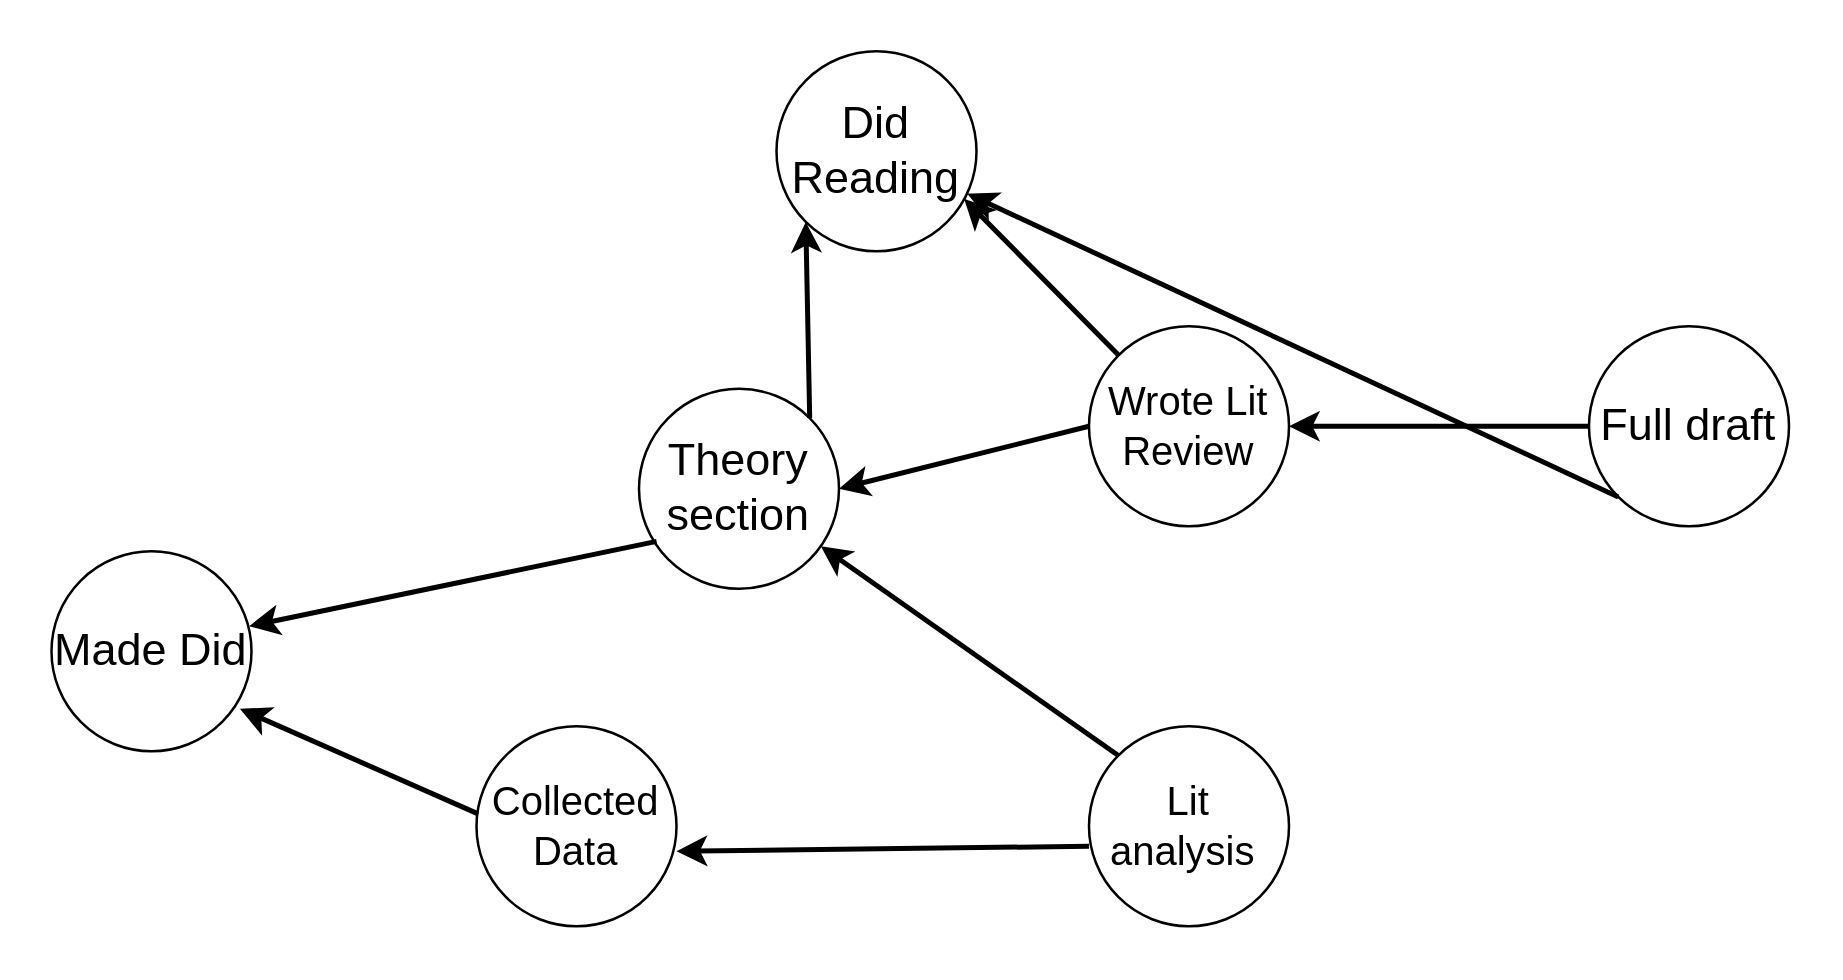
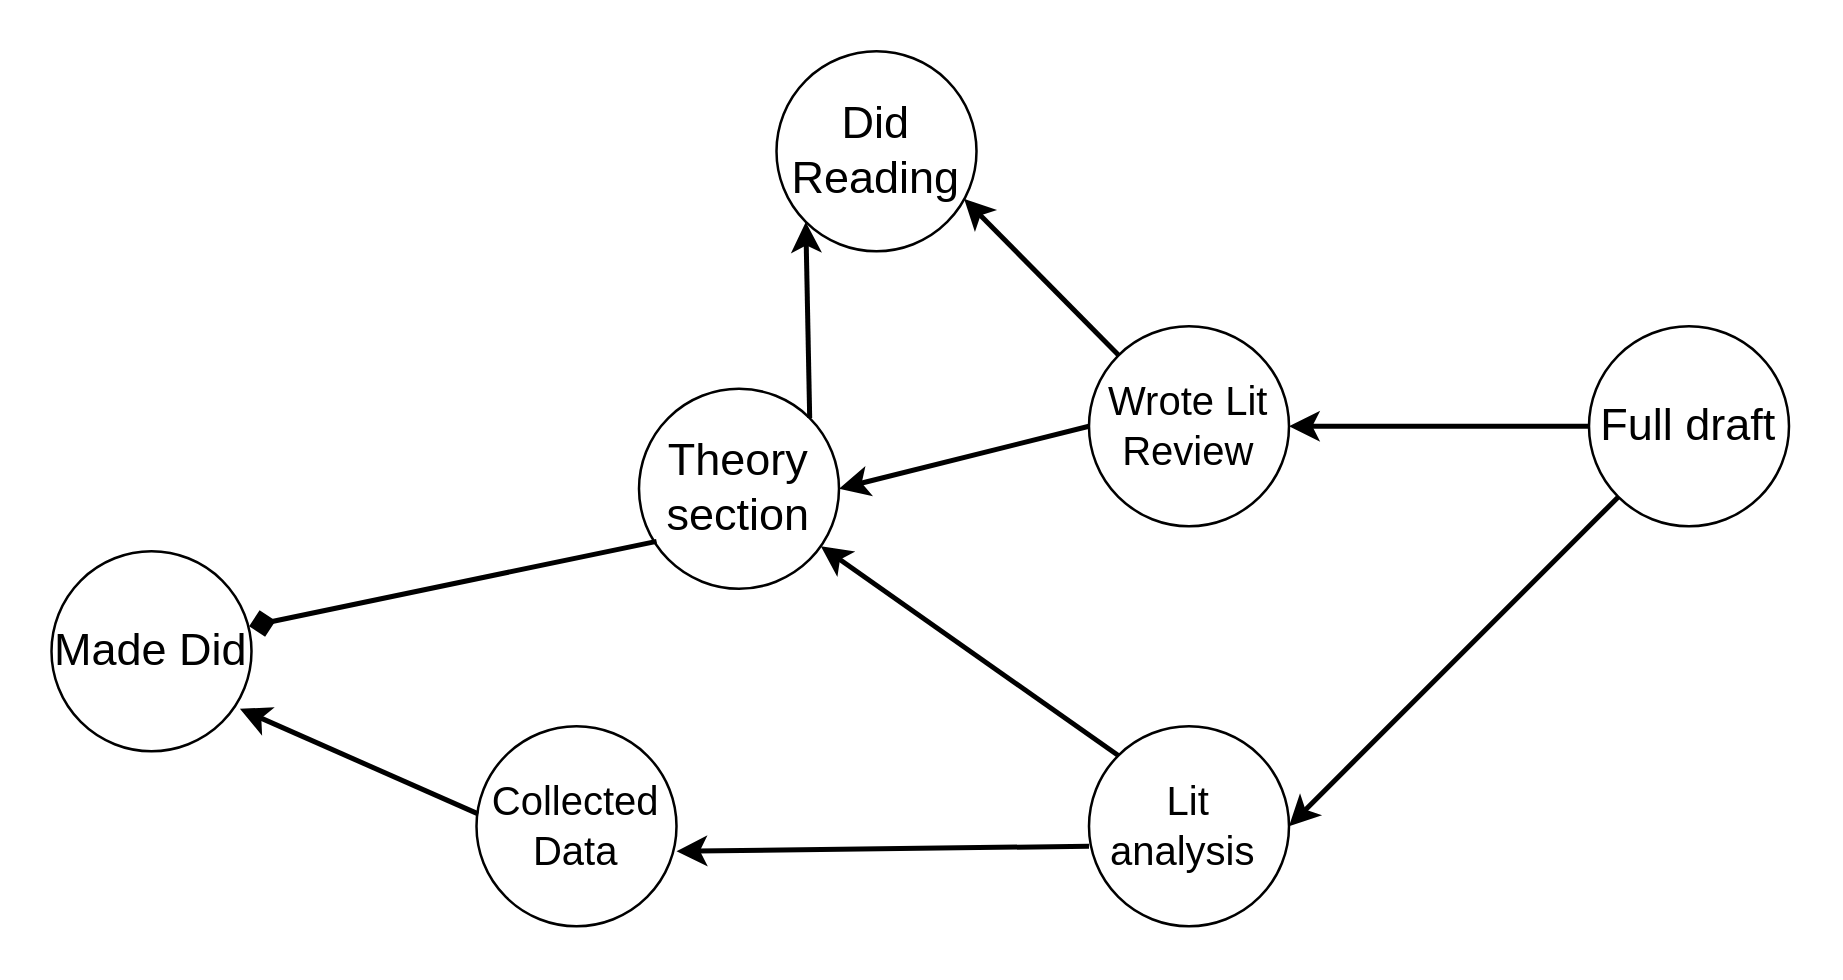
  <mxCell id="0" />
  <mxCell id="1" parent="0" />
  <mxCell id="2" value="&lt;font style=&quot;font-size: 16px;&quot;&gt;Wrote Lit Review&lt;/font&gt;" style="ellipse;whiteSpace=wrap;html=1;aspect=fixed;" parent="1" vertex="1"><mxGeometry x="435" y="130" width="80" height="80" as="geometry" /></mxCell>
  <mxCell id="3" value="&lt;font style=&quot;font-size: 16px;&quot;&gt;Lit analysis&amp;nbsp;&lt;/font&gt;" style="ellipse;whiteSpace=wrap;html=1;aspect=fixed;" parent="1" vertex="1"><mxGeometry x="435" y="290" width="80" height="80" as="geometry" /></mxCell>
  <mxCell id="4" value="&lt;font style=&quot;font-size: 18px;&quot;&gt;Full draft&lt;/font&gt;" style="ellipse;whiteSpace=wrap;html=1;aspect=fixed;" parent="1" vertex="1"><mxGeometry x="635" y="130" width="80" height="80" as="geometry" /></mxCell>
  <mxCell id="5" value="&lt;font size=&quot;4&quot;&gt;Theory section&lt;/font&gt;" style="ellipse;whiteSpace=wrap;html=1;aspect=fixed;" parent="1" vertex="1"><mxGeometry x="255" y="155" width="80" height="80" as="geometry" /></mxCell>
  <mxCell id="6" value="" style="endArrow=classic;html=1;rounded=0;fontSize=13;convertToSvg=1;strokeWidth=2;exitX=0;exitY=0.5;exitDx=0;exitDy=0;entryX=1;entryY=0.5;entryDx=0;entryDy=0;" parent="1" source="2" target="5" edge="1"><mxGeometry width="50" height="50" relative="1" as="geometry"><mxPoint x="210" y="130" as="sourcePoint" /><mxPoint x="160" y="180" as="targetPoint" /></mxGeometry></mxCell>
  <mxCell id="7" value="" style="endArrow=classic;html=1;rounded=0;fontSize=13;convertToSvg=1;strokeWidth=2;entryX=1;entryY=0.5;entryDx=0;entryDy=0;exitX=0;exitY=0.5;exitDx=0;exitDy=0;" parent="1" source="4" target="2" edge="1"><mxGeometry width="50" height="50" relative="1" as="geometry"><mxPoint x="440" y="169.5" as="sourcePoint" /><mxPoint x="390" y="170" as="targetPoint" /></mxGeometry></mxCell>
- <mxCell id="8" value="" style="endArrow=classic;html=1;rounded=0;fontSize=13;convertToSvg=1;strokeWidth=2;exitX=0.088;exitY=0.763;exitDx=0;exitDy=0;entryX=0.988;entryY=0.375;entryDx=0;entryDy=0;entryPerimeter=0;exitPerimeter=0;" parent="1" source="5" target="9" edge="1"><mxGeometry width="50" height="50" relative="1" as="geometry"><mxPoint x="255" y="160" as="sourcePoint" /><mxPoint x="80" y="230" as="targetPoint" /></mxGeometry></mxCell>
+ <mxCell id="8" value="" style="endArrow=diamond;html=1;rounded=0;fontSize=13;convertToSvg=1;strokeWidth=2;exitX=0.088;exitY=0.763;exitDx=0;exitDy=0;entryX=0.988;entryY=0.375;entryDx=0;entryDy=0;entryPerimeter=0;exitPerimeter=0;" parent="1" source="5" target="9" edge="1"><mxGeometry width="50" height="50" relative="1" as="geometry"><mxPoint x="255" y="160" as="sourcePoint" /><mxPoint x="80" y="230" as="targetPoint" /></mxGeometry></mxCell>
  <mxCell id="9" value="&lt;font style=&quot;font-size: 18px;&quot;&gt;Made Did&lt;/font&gt;" style="ellipse;whiteSpace=wrap;html=1;aspect=fixed;" parent="1" vertex="1"><mxGeometry x="20" y="220" width="80" height="80" as="geometry" /></mxCell>
  <mxCell id="10" value="" style="endArrow=classic;html=1;rounded=0;fontSize=13;convertToSvg=1;strokeWidth=2;exitX=1;exitY=0;exitDx=0;exitDy=0;entryX=0;entryY=1;entryDx=0;entryDy=0;" parent="1" source="5" target="11" edge="1"><mxGeometry width="50" height="50" relative="1" as="geometry"><mxPoint x="260" y="140" as="sourcePoint" /><mxPoint x="150" y="70" as="targetPoint" /></mxGeometry></mxCell>
  <mxCell id="11" value="&lt;font style=&quot;font-size: 18px;&quot;&gt;Did Reading&lt;/font&gt;" style="ellipse;whiteSpace=wrap;html=1;aspect=fixed;" parent="1" vertex="1"><mxGeometry x="310" y="20" width="80" height="80" as="geometry" /></mxCell>
  <mxCell id="12" value="" style="endArrow=classic;html=1;rounded=0;fontSize=13;convertToSvg=1;strokeWidth=2;entryX=0.938;entryY=0.738;entryDx=0;entryDy=0;entryPerimeter=0;" parent="1" source="2" target="11" edge="1"><mxGeometry width="50" height="50" relative="1" as="geometry"><mxPoint x="280" y="162" as="sourcePoint" /><mxPoint x="337" y="100" as="targetPoint" /></mxGeometry></mxCell>
  <mxCell id="13" value="&lt;font style=&quot;font-size: 16px;&quot;&gt;Collected Data&lt;/font&gt;" style="ellipse;whiteSpace=wrap;html=1;aspect=fixed;" parent="1" vertex="1"><mxGeometry x="190" y="290" width="80" height="80" as="geometry" /></mxCell>
  <mxCell id="14" value="" style="endArrow=classic;html=1;rounded=0;fontSize=13;convertToSvg=1;strokeWidth=2;exitX=0.008;exitY=0.438;exitDx=0;exitDy=0;exitPerimeter=0;entryX=0.942;entryY=0.788;entryDx=0;entryDy=0;entryPerimeter=0;" parent="1" source="13" target="9" edge="1"><mxGeometry width="50" height="50" relative="1" as="geometry"><mxPoint x="198" y="211" as="sourcePoint" /><mxPoint x="90" y="280" as="targetPoint" /></mxGeometry></mxCell>
  <mxCell id="15" value="" style="endArrow=classic;html=1;rounded=0;fontSize=13;convertToSvg=1;strokeWidth=2;exitX=0;exitY=0;exitDx=0;exitDy=0;" parent="1" source="3" target="5" edge="1"><mxGeometry width="50" height="50" relative="1" as="geometry"><mxPoint x="390" y="300" as="sourcePoint" /><mxPoint x="260" y="200" as="targetPoint" /></mxGeometry></mxCell>
  <mxCell id="16" value="" style="endArrow=classic;html=1;rounded=0;fontSize=13;convertToSvg=1;strokeWidth=2;exitX=0;exitY=0.6;exitDx=0;exitDy=0;exitPerimeter=0;entryX=0;entryY=0.6;entryDx=0;entryDy=0;entryPerimeter=0;" parent="1" source="3" edge="1"><mxGeometry width="50" height="50" relative="1" as="geometry"><mxPoint x="364" y="383" as="sourcePoint" /><mxPoint x="270" y="340" as="targetPoint" /></mxGeometry></mxCell>
- <mxCell id="17" value="" style="endArrow=classic;html=1;rounded=0;fontSize=13;convertToSvg=1;strokeWidth=2;exitX=0;exitY=1;exitDx=0;exitDy=0;" parent="1" source="4" target="11" edge="1"><mxGeometry width="50" height="50" relative="1" as="geometry"><mxPoint x="680" y="329.5" as="sourcePoint" /><mxPoint x="515" y="329.5" as="targetPoint" /></mxGeometry></mxCell>
+ <mxCell id="17" value="" style="endArrow=classic;html=1;rounded=0;fontSize=13;convertToSvg=1;strokeWidth=2;exitX=0;exitY=1;exitDx=0;exitDy=0;entryX=1;entryY=0.5;entryDx=0;entryDy=0;" parent="1" source="4" target="3" edge="1"><mxGeometry width="50" height="50" relative="1" as="geometry"><mxPoint x="680" y="329.5" as="sourcePoint" /><mxPoint x="515" y="329.5" as="targetPoint" /></mxGeometry></mxCell>
